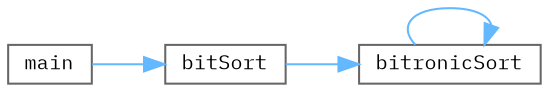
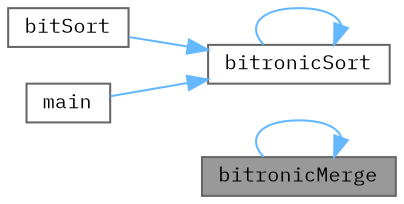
  digraph {
    fontname="IBM Plex Mono"
    rankdir=RL
    node [color=grey40 fillcolor=white fontname="IBM Plex Mono" fontsize=10 shape=box style=filled]
    edge [color=steelblue1 dir=back fontname="IBM Plex Mono" fontsize=10 labelfontname=Helvetica labelfontsize=10 style=solid]
+   n1 [color=gray40 fillcolor=grey60 fontcolor=black height=0.2 label=bitronicMerge width=0.4]
    n2 [height=0.2 label=bitronicSort width=0.4]
    n3 [height=0.2 label=bitSort width=0.4]
    n4 [height=0.2 label=main width=0.4]
+   n1 -> n1
    n2 -> n2
    n2 -> n3
-   n3 -> n4
+   n2 -> n4
  }
